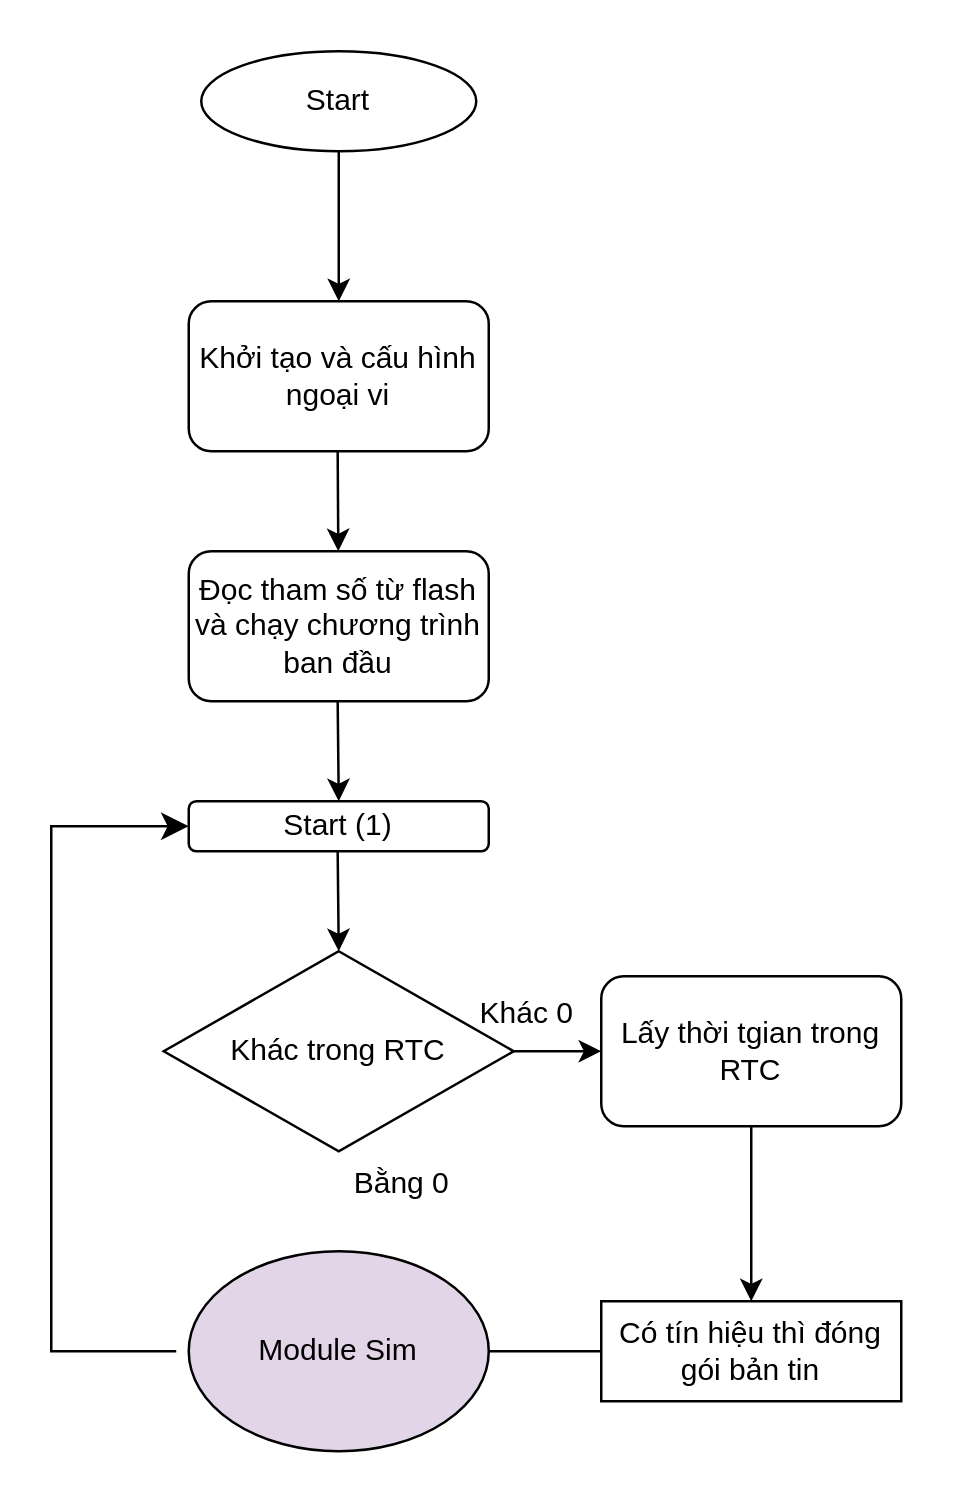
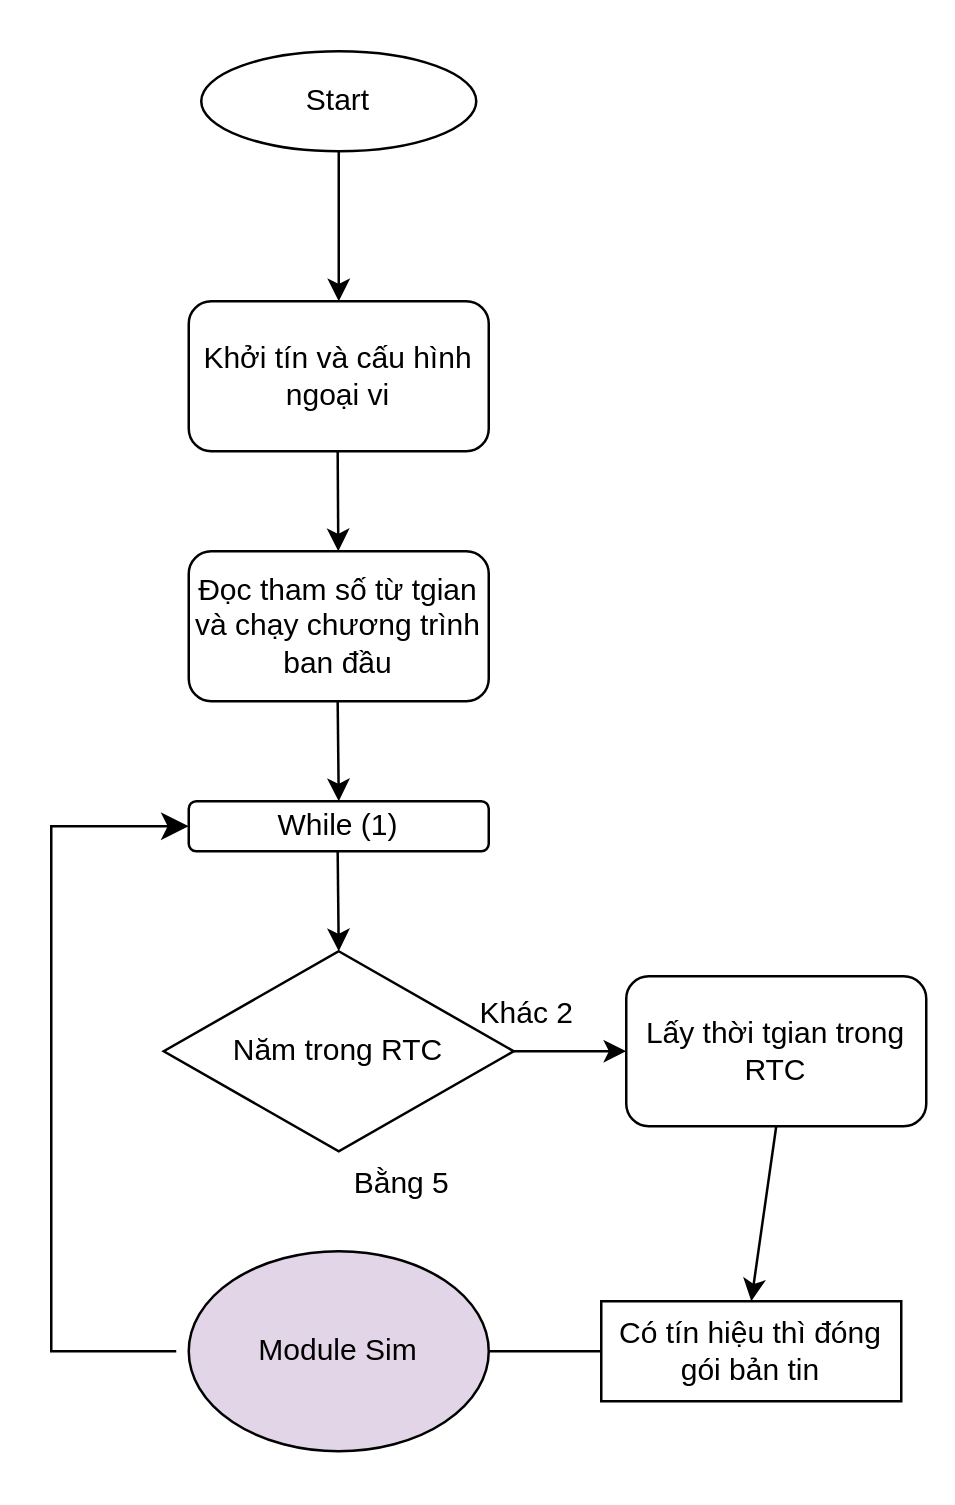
  <mxCell id="0" />
  <mxCell id="1" parent="0" />
  <mxCell id="2" value="Start" style="ellipse;whiteSpace=wrap;html=1;" vertex="1" parent="1"><mxGeometry x="80" y="20" width="110" height="40" as="geometry" /></mxCell>
  <mxCell id="3" value="" style="edgeStyle=none;orthogonalLoop=1;jettySize=auto;html=1;rounded=0;exitX=0.5;exitY=1;exitDx=0;exitDy=0;" edge="1" parent="1" source="2"><mxGeometry width="100" relative="1" as="geometry"><mxPoint x="100" y="160" as="sourcePoint" /><mxPoint x="135" y="120" as="targetPoint" /><Array as="points" /></mxGeometry></mxCell>
- <mxCell id="4" value="Khởi tạo và cấu hình ngoại vi" style="rounded=1;whiteSpace=wrap;html=1;" vertex="1" parent="1"><mxGeometry x="75" y="120" width="120" height="60" as="geometry" /></mxCell>
+ <mxCell id="4" value="Khởi tín và cấu hình ngoại vi" style="rounded=1;whiteSpace=wrap;html=1;" vertex="1" parent="1"><mxGeometry x="75" y="120" width="120" height="60" as="geometry" /></mxCell>
  <mxCell id="5" value="" style="edgeStyle=none;orthogonalLoop=1;jettySize=auto;html=1;rounded=0;exitX=0.5;exitY=1;exitDx=0;exitDy=0;" edge="1" parent="1" source="8"><mxGeometry width="100" relative="1" as="geometry"><mxPoint x="134.57" y="180" as="sourcePoint" /><mxPoint x="134.57" y="220" as="targetPoint" /><Array as="points" /></mxGeometry></mxCell>
- <mxCell id="6" value="Start (1)" style="rounded=1;whiteSpace=wrap;html=1;" vertex="1" parent="1"><mxGeometry x="75" y="320" width="120" height="20" as="geometry" /></mxCell>
+ <mxCell id="6" value="While (1)" style="rounded=1;whiteSpace=wrap;html=1;" vertex="1" parent="1"><mxGeometry x="75" y="320" width="120" height="20" as="geometry" /></mxCell>
  <mxCell id="7" value="" style="edgeStyle=none;orthogonalLoop=1;jettySize=auto;html=1;rounded=0;exitX=0.5;exitY=1;exitDx=0;exitDy=0;" edge="1" parent="1" target="8"><mxGeometry width="100" relative="1" as="geometry"><mxPoint x="134.57" y="180" as="sourcePoint" /><mxPoint x="134.57" y="220" as="targetPoint" /><Array as="points" /></mxGeometry></mxCell>
- <mxCell id="8" value="Đọc tham số từ flash và chạy chương trình ban đầu" style="rounded=1;whiteSpace=wrap;html=1;" vertex="1" parent="1"><mxGeometry x="75" y="220" width="120" height="60" as="geometry" /></mxCell>
+ <mxCell id="8" value="Đọc tham số từ tgian và chạy chương trình ban đầu" style="rounded=1;whiteSpace=wrap;html=1;" vertex="1" parent="1"><mxGeometry x="75" y="220" width="120" height="60" as="geometry" /></mxCell>
  <mxCell id="9" value="" style="edgeStyle=none;orthogonalLoop=1;jettySize=auto;html=1;rounded=0;exitX=0.5;exitY=1;exitDx=0;exitDy=0;" edge="1" parent="1"><mxGeometry width="100" relative="1" as="geometry"><mxPoint x="134.57" y="280" as="sourcePoint" /><mxPoint x="135" y="320" as="targetPoint" /><Array as="points" /></mxGeometry></mxCell>
- <mxCell id="10" value="Khác trong RTC" style="rhombus;whiteSpace=wrap;html=1;" vertex="1" parent="1"><mxGeometry x="65" y="380" width="140" height="80" as="geometry" /></mxCell>
+ <mxCell id="10" value="Năm trong RTC" style="rhombus;whiteSpace=wrap;html=1;" vertex="1" parent="1"><mxGeometry x="65" y="380" width="140" height="80" as="geometry" /></mxCell>
  <mxCell id="11" value="" style="edgeStyle=none;orthogonalLoop=1;jettySize=auto;html=1;rounded=0;exitX=0.5;exitY=1;exitDx=0;exitDy=0;" edge="1" parent="1"><mxGeometry width="100" relative="1" as="geometry"><mxPoint x="134.57" y="340" as="sourcePoint" /><mxPoint x="135" y="380" as="targetPoint" /><Array as="points" /></mxGeometry></mxCell>
- <mxCell id="12" value="Lấy thời tgian trong RTC" style="rounded=1;whiteSpace=wrap;html=1;" vertex="1" parent="1"><mxGeometry x="240" y="390" width="120" height="60" as="geometry" /></mxCell>
+ <mxCell id="12" value="Lấy thời tgian trong RTC" style="rounded=1;whiteSpace=wrap;html=1;" vertex="1" parent="1"><mxGeometry x="250" y="390" width="120" height="60" as="geometry" /></mxCell>
  <mxCell id="13" value="" style="edgeStyle=none;orthogonalLoop=1;jettySize=auto;html=1;rounded=0;exitX=1;exitY=0.5;exitDx=0;exitDy=0;entryX=0;entryY=0.5;entryDx=0;entryDy=0;" edge="1" parent="1" source="10" target="12"><mxGeometry width="100" relative="1" as="geometry"><mxPoint x="180" y="480" as="sourcePoint" /><mxPoint x="280" y="480" as="targetPoint" /><Array as="points" /></mxGeometry></mxCell>
  <mxCell id="14" value="Module Sim" style="ellipse;whiteSpace=wrap;html=1;fillColor=#e1d5e7;" vertex="1" parent="1"><mxGeometry x="75" y="500" width="120" height="80" as="geometry" /></mxCell>
  <mxCell id="15" value="" style="edgeStyle=segmentEdgeStyle;endArrow=classic;html=1;curved=0;rounded=0;endSize=8;startSize=8;sourcePerimeterSpacing=0;targetPerimeterSpacing=0;entryX=0;entryY=0.5;entryDx=0;entryDy=0;" edge="1" parent="1" target="6"><mxGeometry width="100" relative="1" as="geometry"><mxPoint x="70" y="540" as="sourcePoint" /><mxPoint x="-30" y="400" as="targetPoint" /><Array as="points"><mxPoint x="20" y="540" /><mxPoint x="20" y="330" /></Array></mxGeometry></mxCell>
- <mxCell id="16" value="Khác 0" style="text;html=1;align=center;verticalAlign=middle;resizable=0;points=[];autosize=1;strokeColor=none;fillColor=none;" vertex="1" parent="1"><mxGeometry x="180" y="390" width="60" height="30" as="geometry" /></mxCell>
- <mxCell id="17" value="Bằng 0" style="text;html=1;align=center;verticalAlign=middle;resizable=0;points=[];autosize=1;strokeColor=none;fillColor=none;" vertex="1" parent="1"><mxGeometry x="130" y="458" width="60" height="30" as="geometry" /></mxCell>
+ <mxCell id="16" value="Khác 2" style="text;html=1;align=center;verticalAlign=middle;resizable=0;points=[];autosize=1;strokeColor=none;fillColor=none;" vertex="1" parent="1"><mxGeometry x="180" y="390" width="60" height="30" as="geometry" /></mxCell>
+ <mxCell id="17" value="Bằng 5" style="text;html=1;align=center;verticalAlign=middle;resizable=0;points=[];autosize=1;strokeColor=none;fillColor=none;" vertex="1" parent="1"><mxGeometry x="130" y="458" width="60" height="30" as="geometry" /></mxCell>
  <mxCell id="18" value="Có tín hiệu thì đóng gói bản tin" style="whiteSpace=wrap;html=1;rounded=0;" vertex="1" parent="1"><mxGeometry x="240" y="520" width="120" height="40" as="geometry" /></mxCell>
  <mxCell id="19" value="" style="edgeStyle=none;orthogonalLoop=1;jettySize=auto;html=1;rounded=0;exitX=0;exitY=0.5;exitDx=0;exitDy=0;endArrow=none;" edge="1" parent="1" source="18" target="14"><mxGeometry width="100" relative="1" as="geometry"><mxPoint x="190" y="610" as="sourcePoint" /><mxPoint x="290" y="610" as="targetPoint" /><Array as="points" /></mxGeometry></mxCell>
  <mxCell id="20" value="" style="edgeStyle=none;orthogonalLoop=1;jettySize=auto;html=1;rounded=0;exitX=0.5;exitY=1;exitDx=0;exitDy=0;entryX=0.5;entryY=0;entryDx=0;entryDy=0;" edge="1" parent="1" source="12" target="18"><mxGeometry width="100" relative="1" as="geometry"><mxPoint x="220" y="490" as="sourcePoint" /><mxPoint x="320" y="490" as="targetPoint" /><Array as="points" /></mxGeometry></mxCell>
